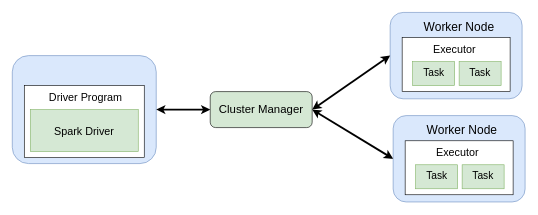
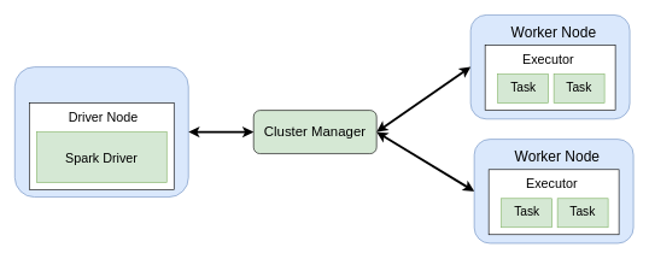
  <mxCell id="0" />
  <mxCell id="1" parent="0" />
  <mxCell id="2" value="" style="rounded=1;whiteSpace=wrap;html=1;fillColor=#dae8fc;strokeColor=#6c8ebf;" vertex="1" parent="1"><mxGeometry x="20" y="92" width="240" height="180" as="geometry" /></mxCell>
  <mxCell id="3" value="" style="rounded=0;whiteSpace=wrap;html=1;" vertex="1" parent="1"><mxGeometry x="40" y="142" width="200" height="120" as="geometry" /></mxCell>
- <mxCell id="4" value="&lt;font style=&quot;font-size: 18px&quot;&gt;Driver Program&lt;/font&gt;" style="text;html=1;strokeColor=none;fillColor=none;align=center;verticalAlign=middle;whiteSpace=wrap;rounded=0;" vertex="1" parent="1"><mxGeometry x="50" y="152" width="185" height="20" as="geometry" /></mxCell>
+ <mxCell id="4" value="&lt;font style=&quot;font-size: 18px&quot;&gt;Driver Node&lt;/font&gt;" style="text;html=1;strokeColor=none;fillColor=none;align=center;verticalAlign=middle;whiteSpace=wrap;rounded=0;" vertex="1" parent="1"><mxGeometry x="50" y="152" width="185" height="20" as="geometry" /></mxCell>
  <mxCell id="5" value="" style="rounded=0;whiteSpace=wrap;html=1;fillColor=#d5e8d4;strokeColor=#82b366;" vertex="1" parent="1"><mxGeometry x="50" y="182" width="180" height="70" as="geometry" /></mxCell>
  <mxCell id="6" value="&lt;font style=&quot;font-size: 18px&quot;&gt;Spark Driver&lt;/font&gt;" style="text;html=1;strokeColor=none;fillColor=none;align=center;verticalAlign=middle;whiteSpace=wrap;rounded=0;" vertex="1" parent="1"><mxGeometry x="50" y="202" width="180" height="33" as="geometry" /></mxCell>
  <mxCell id="7" value="&lt;font style=&quot;font-size: 19px&quot;&gt;Cluster Manager&lt;/font&gt;" style="rounded=1;whiteSpace=wrap;html=1;fillColor=#d5e8d4;" vertex="1" parent="1"><mxGeometry x="350" y="152" width="170" height="60" as="geometry" /></mxCell>
  <mxCell id="8" value="" style="endArrow=classic;startArrow=classic;html=1;exitX=1;exitY=0.5;exitDx=0;exitDy=0;entryX=0;entryY=0.5;entryDx=0;entryDy=0;strokeWidth=3;" edge="1" parent="1" source="2" target="7"><mxGeometry width="50" height="50" relative="1" as="geometry"><mxPoint x="300" y="302" as="sourcePoint" /><mxPoint x="350" y="252" as="targetPoint" /></mxGeometry></mxCell>
  <mxCell id="9" value="" style="rounded=1;whiteSpace=wrap;html=1;fillColor=#dae8fc;strokeColor=#6c8ebf;" vertex="1" parent="1"><mxGeometry x="650" y="20" width="220" height="144" as="geometry" /></mxCell>
  <mxCell id="10" value="&lt;font style=&quot;font-size: 20px&quot;&gt;Worker Node&lt;/font&gt;" style="text;html=1;strokeColor=none;fillColor=none;align=center;verticalAlign=middle;whiteSpace=wrap;rounded=0;" vertex="1" parent="1"><mxGeometry x="690" y="33" width="150" height="20" as="geometry" /></mxCell>
  <mxCell id="11" value="" style="rounded=0;whiteSpace=wrap;html=1;" vertex="1" parent="1"><mxGeometry x="670" y="62" width="180" height="90" as="geometry" /></mxCell>
  <mxCell id="12" value="&lt;font style=&quot;font-size: 18px&quot;&gt;Executor&lt;/font&gt;" style="text;html=1;strokeColor=none;fillColor=none;align=center;verticalAlign=middle;whiteSpace=wrap;rounded=0;" vertex="1" parent="1"><mxGeometry x="665" y="72" width="185" height="20" as="geometry" /></mxCell>
  <mxCell id="13" value="&lt;font style=&quot;font-size: 17px&quot;&gt;Task&lt;/font&gt;" style="rounded=0;whiteSpace=wrap;html=1;fillColor=#d5e8d4;strokeColor=#82b366;" vertex="1" parent="1"><mxGeometry x="687.5" y="102" width="70" height="40" as="geometry" /></mxCell>
  <mxCell id="14" value="&lt;font style=&quot;font-size: 17px&quot;&gt;Task&lt;/font&gt;" style="rounded=0;whiteSpace=wrap;html=1;fillColor=#d5e8d4;strokeColor=#82b366;" vertex="1" parent="1"><mxGeometry x="765" y="102" width="70" height="40" as="geometry" /></mxCell>
  <mxCell id="15" value="" style="rounded=1;whiteSpace=wrap;html=1;fillColor=#dae8fc;strokeColor=#6c8ebf;" vertex="1" parent="1"><mxGeometry x="655" y="192" width="220" height="144" as="geometry" /></mxCell>
  <mxCell id="16" value="&lt;font style=&quot;font-size: 20px&quot;&gt;Worker Node&lt;/font&gt;" style="text;html=1;strokeColor=none;fillColor=none;align=center;verticalAlign=middle;whiteSpace=wrap;rounded=0;" vertex="1" parent="1"><mxGeometry x="695" y="205" width="150" height="20" as="geometry" /></mxCell>
  <mxCell id="17" value="" style="rounded=0;whiteSpace=wrap;html=1;" vertex="1" parent="1"><mxGeometry x="675" y="234" width="180" height="90" as="geometry" /></mxCell>
  <mxCell id="18" value="&lt;font style=&quot;font-size: 18px&quot;&gt;Executor&lt;/font&gt;" style="text;html=1;strokeColor=none;fillColor=none;align=center;verticalAlign=middle;whiteSpace=wrap;rounded=0;" vertex="1" parent="1"><mxGeometry x="670" y="244" width="185" height="20" as="geometry" /></mxCell>
  <mxCell id="19" value="&lt;font style=&quot;font-size: 17px&quot;&gt;Task&lt;/font&gt;" style="rounded=0;whiteSpace=wrap;html=1;fillColor=#d5e8d4;strokeColor=#82b366;" vertex="1" parent="1"><mxGeometry x="692.5" y="274" width="70" height="40" as="geometry" /></mxCell>
  <mxCell id="20" value="&lt;font style=&quot;font-size: 17px&quot;&gt;Task&lt;/font&gt;" style="rounded=0;whiteSpace=wrap;html=1;fillColor=#d5e8d4;strokeColor=#82b366;" vertex="1" parent="1"><mxGeometry x="770" y="274" width="70" height="40" as="geometry" /></mxCell>
  <mxCell id="21" value="" style="endArrow=classic;startArrow=classic;html=1;exitX=1;exitY=0.5;exitDx=0;exitDy=0;entryX=0;entryY=0.5;entryDx=0;entryDy=0;strokeWidth=3;" edge="1" parent="1" source="7" target="9"><mxGeometry width="50" height="50" relative="1" as="geometry"><mxPoint x="270" y="192" as="sourcePoint" /><mxPoint x="360" y="192" as="targetPoint" /></mxGeometry></mxCell>
  <mxCell id="22" value="" style="endArrow=classic;startArrow=classic;html=1;entryX=0;entryY=0.5;entryDx=0;entryDy=0;strokeWidth=3;" edge="1" parent="1" target="15"><mxGeometry width="50" height="50" relative="1" as="geometry"><mxPoint x="520" y="182" as="sourcePoint" /><mxPoint x="660" y="102" as="targetPoint" /></mxGeometry></mxCell>
